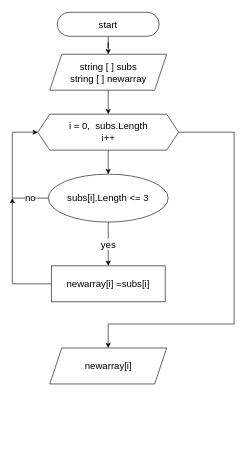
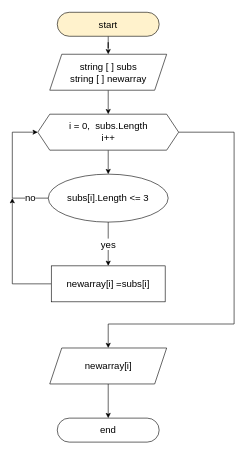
  <mxCell id="0" />
  <mxCell id="1" parent="0" />
  <mxCell id="2" value="" style="edgeStyle=orthogonalEdgeStyle;rounded=0;orthogonalLoop=1;jettySize=auto;html=1;fontSize=16;" edge="1" parent="1" source="3" target="5"><mxGeometry relative="1" as="geometry" /></mxCell>
- <mxCell id="3" value="start" style="rounded=1;whiteSpace=wrap;html=1;fontSize=16;arcSize=50;" vertex="1" parent="1"><mxGeometry x="95" y="20" width="170" height="40" as="geometry" /></mxCell>
+ <mxCell id="3" value="start" style="rounded=1;whiteSpace=wrap;html=1;fontSize=16;arcSize=50;fillColor=#fff2cc;" vertex="1" parent="1"><mxGeometry x="95" y="20" width="170" height="40" as="geometry" /></mxCell>
  <mxCell id="4" value="" style="edgeStyle=orthogonalEdgeStyle;rounded=0;orthogonalLoop=1;jettySize=auto;html=1;fontSize=16;" edge="1" parent="1" source="5" target="8"><mxGeometry relative="1" as="geometry" /></mxCell>
  <mxCell id="5" value="string [ ] subs&lt;br&gt;string [ ] newarray" style="shape=parallelogram;perimeter=parallelogramPerimeter;whiteSpace=wrap;html=1;fixedSize=1;fontSize=16;" vertex="1" parent="1"><mxGeometry x="82.5" y="90" width="195" height="60" as="geometry" /></mxCell>
  <mxCell id="6" value="" style="edgeStyle=orthogonalEdgeStyle;rounded=0;orthogonalLoop=1;jettySize=auto;html=1;fontSize=16;" edge="1" parent="1" source="8" target="11"><mxGeometry relative="1" as="geometry" /></mxCell>
  <mxCell id="7" style="edgeStyle=orthogonalEdgeStyle;rounded=0;orthogonalLoop=1;jettySize=auto;html=1;fontSize=16;entryX=0.5;entryY=0;entryDx=0;entryDy=0;" edge="1" parent="1" source="8" target="15"><mxGeometry relative="1" as="geometry"><mxPoint x="380" y="540" as="targetPoint" /><Array as="points"><mxPoint x="390" y="220" /><mxPoint x="390" y="540" /><mxPoint x="180" y="540" /></Array></mxGeometry></mxCell>
  <mxCell id="8" value="i = 0,&amp;nbsp; subs.Length&lt;br&gt;i++" style="shape=hexagon;perimeter=hexagonPerimeter2;whiteSpace=wrap;html=1;fixedSize=1;fontSize=16;" vertex="1" parent="1"><mxGeometry x="62.5" y="190" width="235" height="60" as="geometry" /></mxCell>
  <mxCell id="9" value="yes" style="edgeStyle=orthogonalEdgeStyle;rounded=0;orthogonalLoop=1;jettySize=auto;html=1;fontSize=16;" edge="1" parent="1" source="11" target="13"><mxGeometry relative="1" as="geometry" /></mxCell>
  <mxCell id="10" value="no" style="edgeStyle=orthogonalEdgeStyle;rounded=0;orthogonalLoop=1;jettySize=auto;html=1;entryX=0;entryY=0.5;entryDx=0;entryDy=0;fontSize=16;" edge="1" parent="1" source="11" target="8"><mxGeometry x="-0.718" relative="1" as="geometry"><Array as="points"><mxPoint x="20" y="330" /><mxPoint x="20" y="220" /></Array><mxPoint as="offset" /></mxGeometry></mxCell>
  <mxCell id="11" value="subs[i].Length &amp;lt;= 3" style="ellipse;whiteSpace=wrap;html=1;fontSize=16;" vertex="1" parent="1"><mxGeometry x="80" y="290" width="200" height="80" as="geometry" /></mxCell>
  <mxCell id="12" style="edgeStyle=orthogonalEdgeStyle;rounded=0;orthogonalLoop=1;jettySize=auto;html=1;fontSize=16;exitX=0;exitY=0.5;exitDx=0;exitDy=0;" edge="1" parent="1" source="13"><mxGeometry relative="1" as="geometry"><mxPoint x="20" y="330" as="targetPoint" /><Array as="points"><mxPoint x="20" y="473" /></Array></mxGeometry></mxCell>
  <mxCell id="13" value="newarray[i] =subs[i]" style="rounded=0;whiteSpace=wrap;html=1;fontSize=16;" vertex="1" parent="1"><mxGeometry x="85" y="443" width="190" height="60" as="geometry" /></mxCell>
+ <mxCell id="14" value="" style="edgeStyle=orthogonalEdgeStyle;rounded=0;orthogonalLoop=1;jettySize=auto;html=1;fontSize=16;" edge="1" parent="1" source="15" target="16"><mxGeometry relative="1" as="geometry" /></mxCell>
  <mxCell id="15" value="newarray[i]" style="shape=parallelogram;perimeter=parallelogramPerimeter;whiteSpace=wrap;html=1;fixedSize=1;fontSize=16;" vertex="1" parent="1"><mxGeometry x="82.5" y="580" width="195" height="60" as="geometry" /></mxCell>
+ <mxCell id="16" value="end" style="rounded=1;whiteSpace=wrap;html=1;fontSize=16;arcSize=50;" vertex="1" parent="1"><mxGeometry x="95" y="697" width="170" height="40" as="geometry" /></mxCell>
